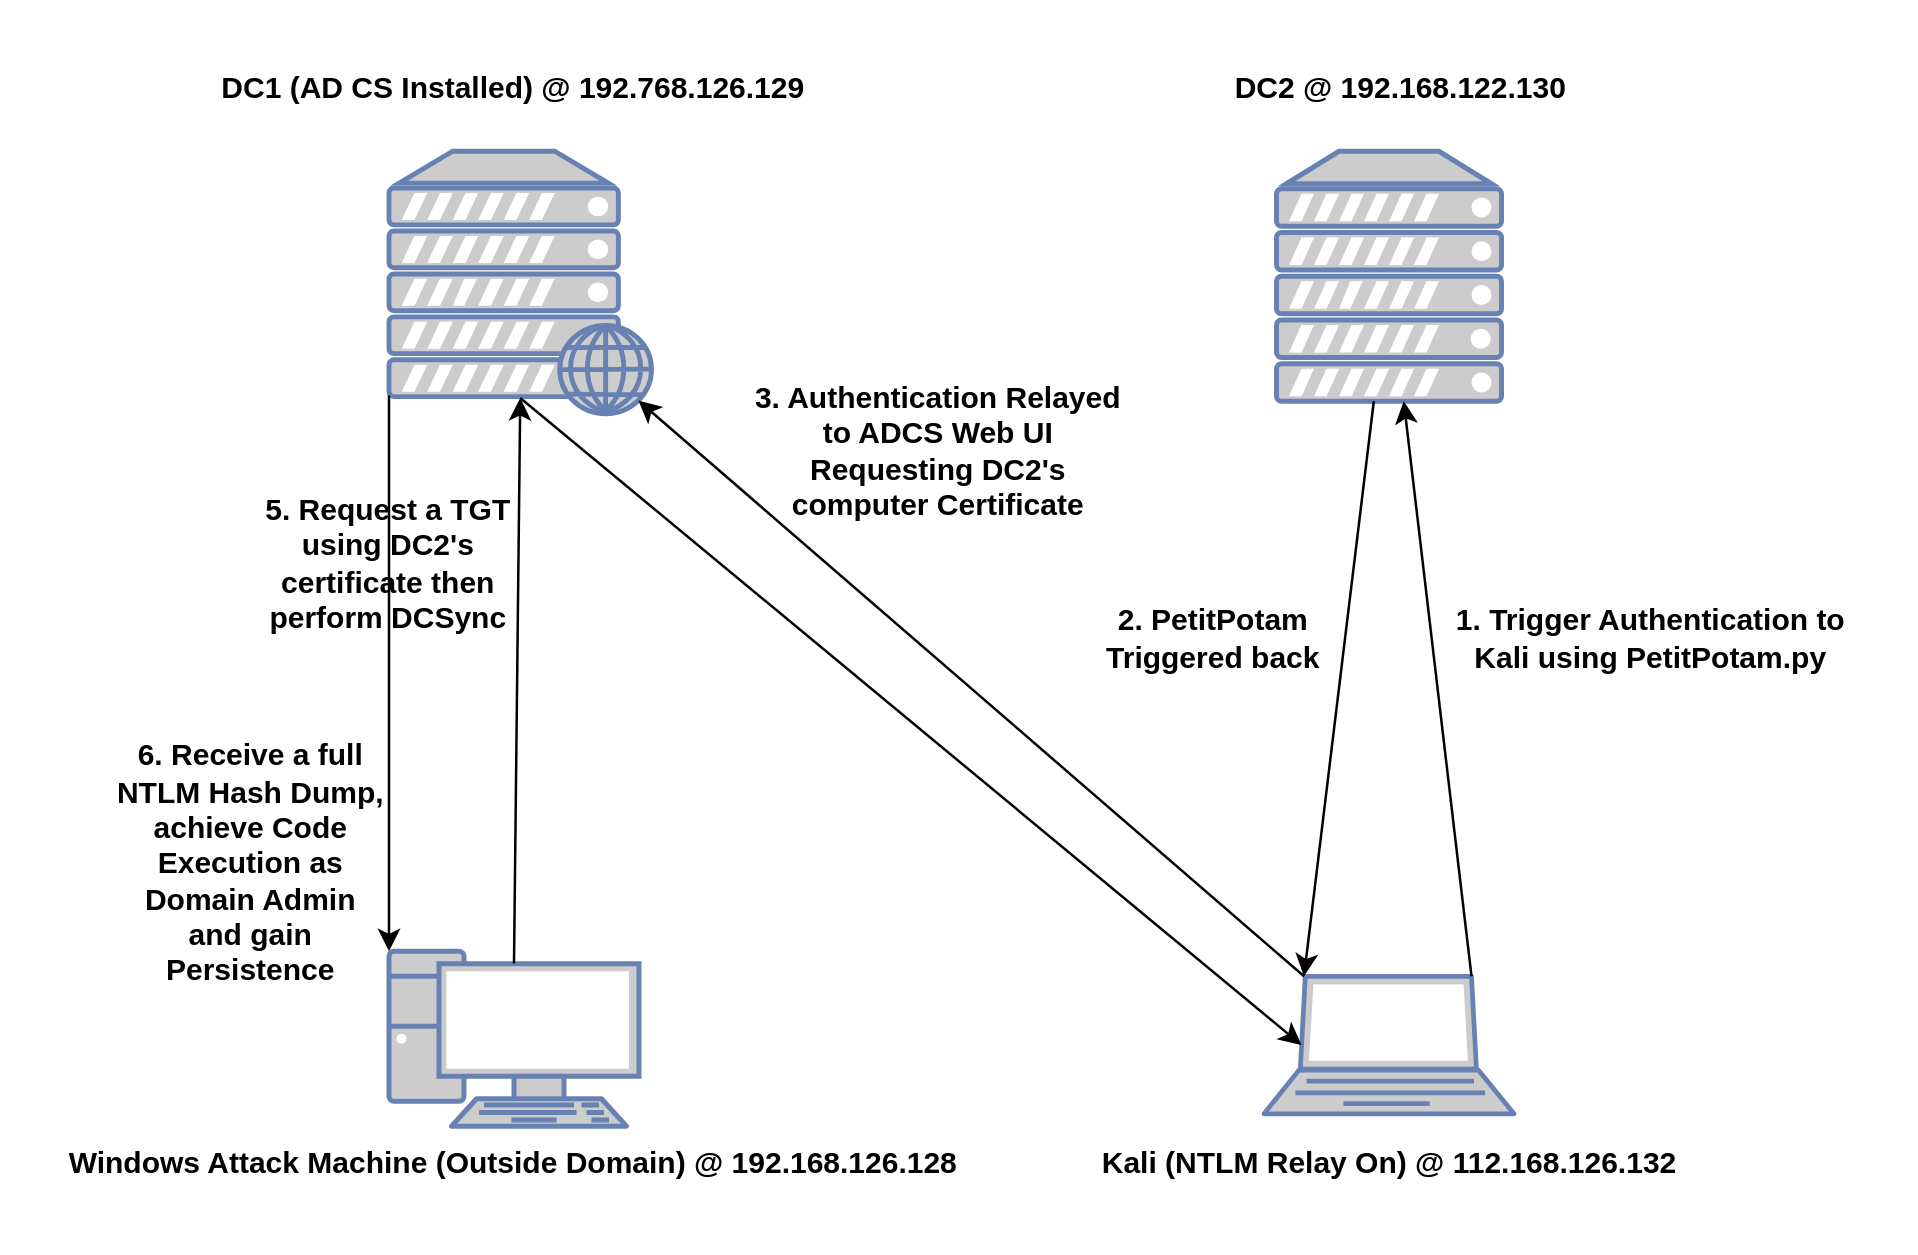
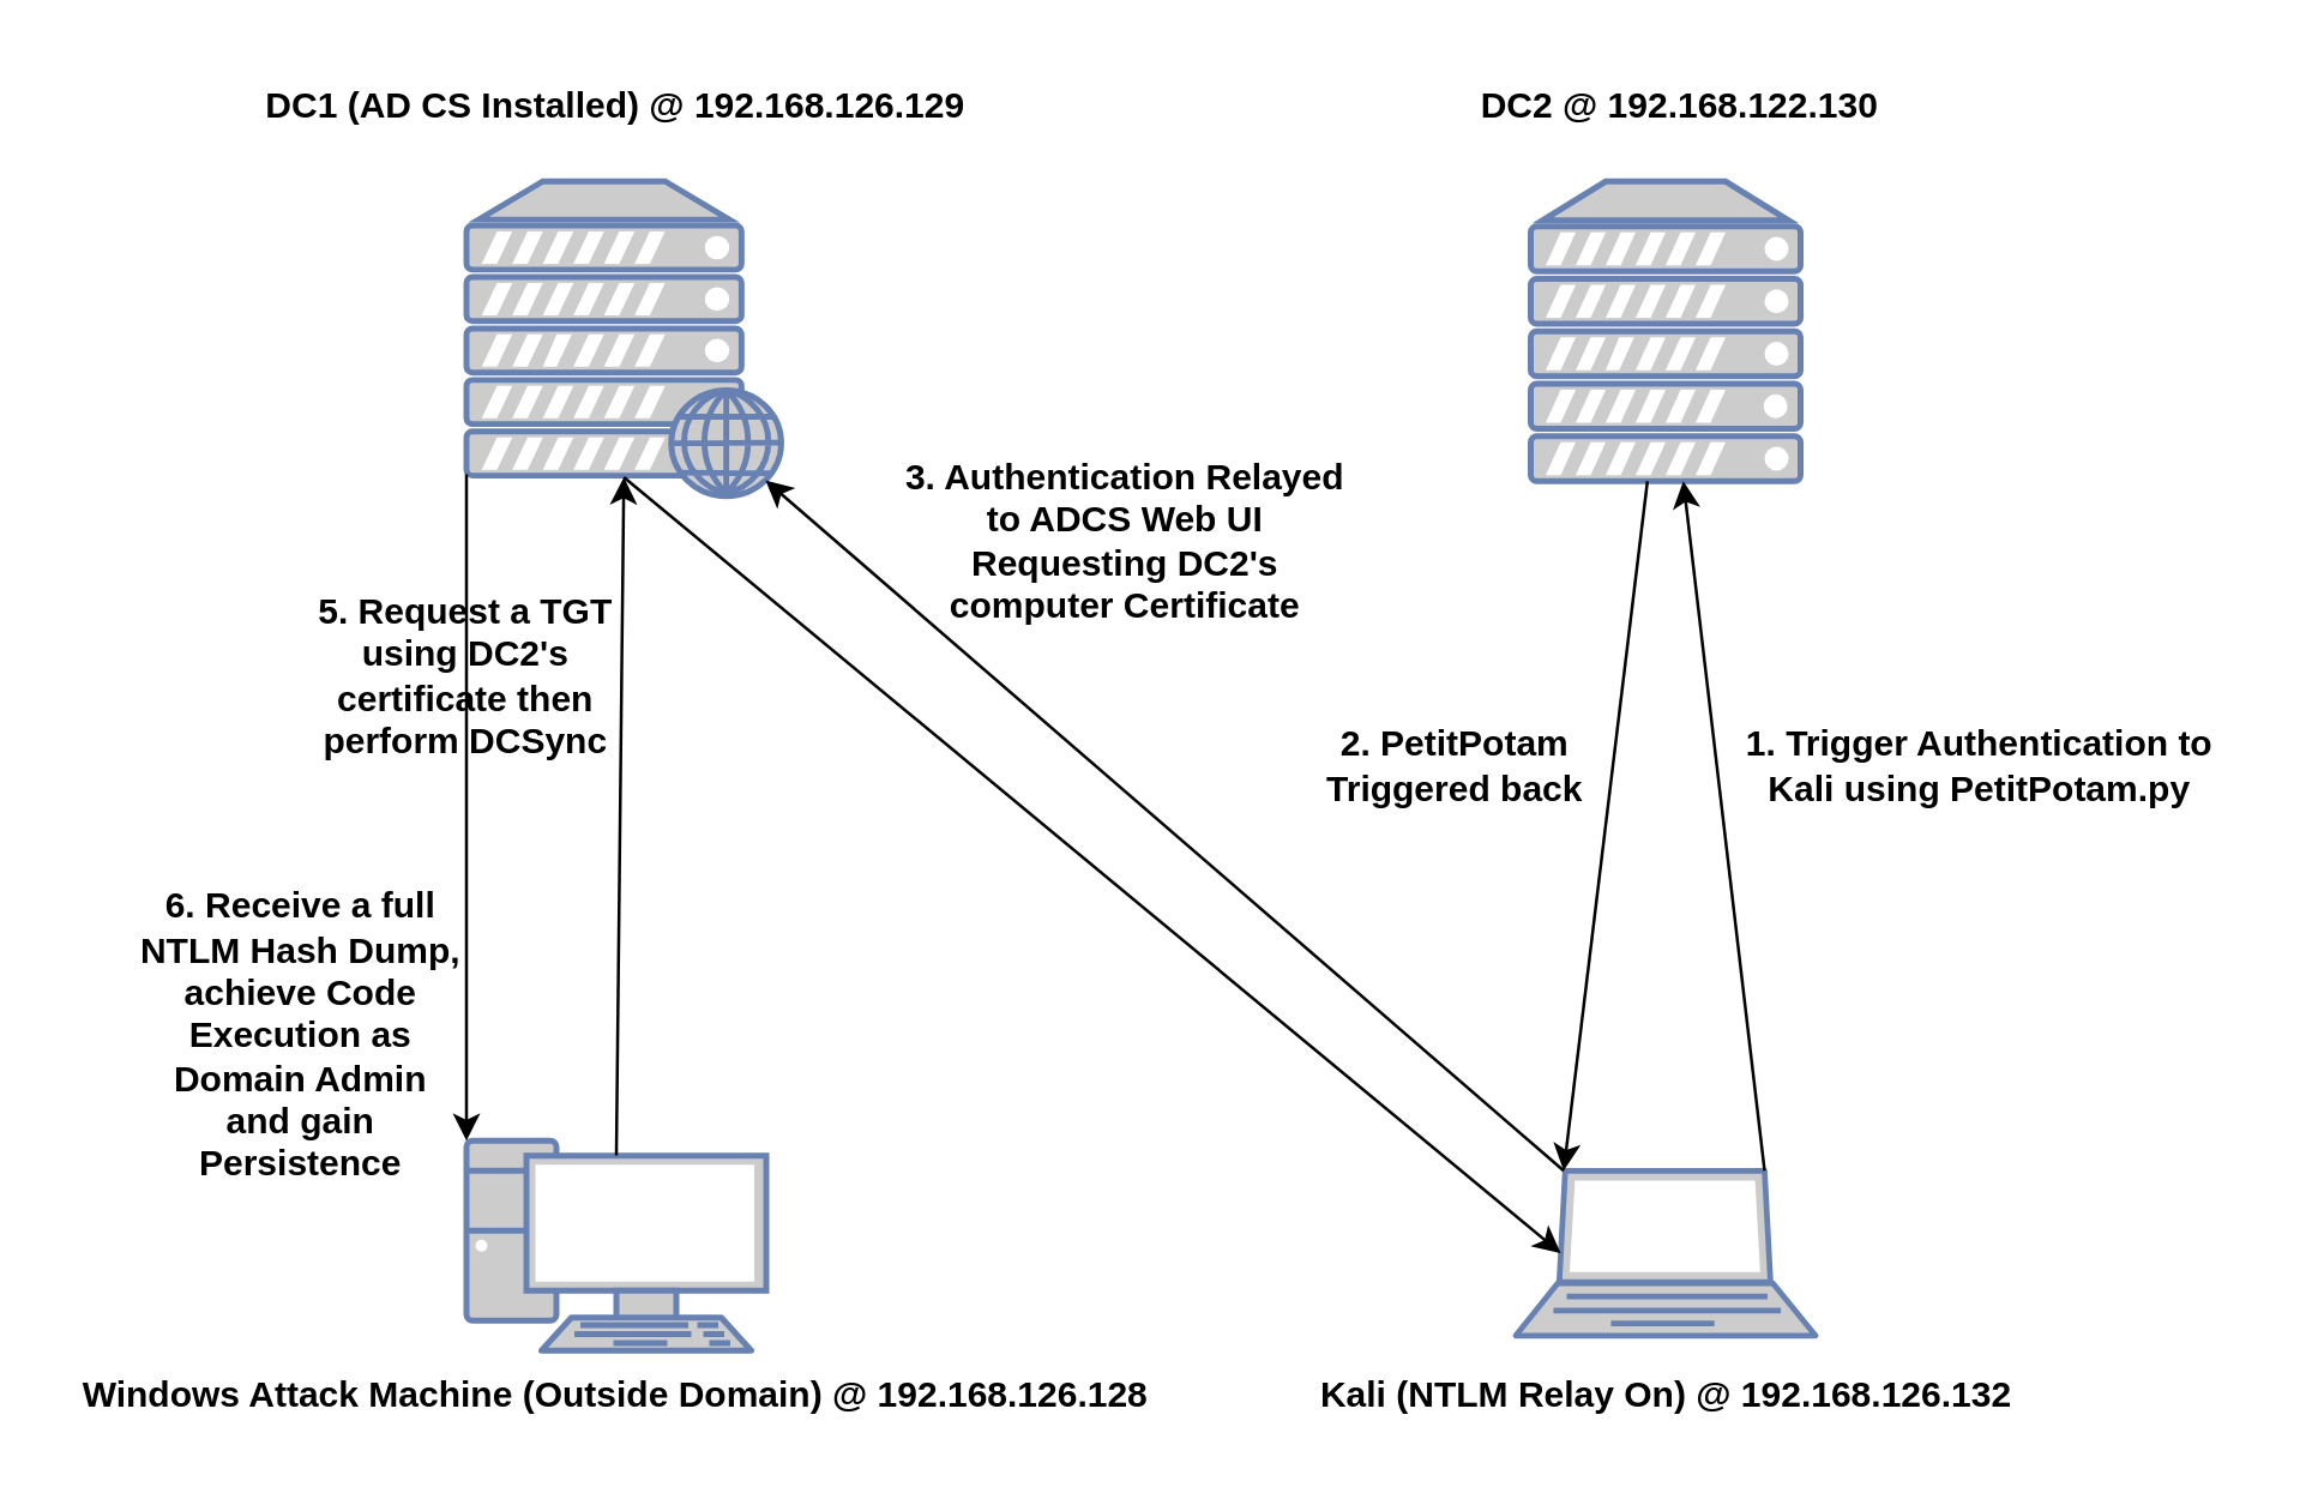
  <mxCell id="0" />
  <mxCell id="1" parent="0" />
  <mxCell id="2" value="" style="fontColor=#0066CC;verticalAlign=top;verticalLabelPosition=bottom;labelPosition=center;align=center;html=1;outlineConnect=0;fillColor=#CCCCCC;strokeColor=#6881B3;gradientColor=none;gradientDirection=north;strokeWidth=2;shape=mxgraph.networks.web_server;" vertex="1" parent="1"><mxGeometry x="155" y="60" width="105" height="105" as="geometry" /></mxCell>
  <mxCell id="3" value="" style="fontColor=#0066CC;verticalAlign=top;verticalLabelPosition=bottom;labelPosition=center;align=center;html=1;outlineConnect=0;fillColor=#CCCCCC;strokeColor=#6881B3;gradientColor=none;gradientDirection=north;strokeWidth=2;shape=mxgraph.networks.pc;" vertex="1" parent="1"><mxGeometry x="155" y="380" width="100" height="70" as="geometry" /></mxCell>
  <mxCell id="4" value="" style="fontColor=#0066CC;verticalAlign=top;verticalLabelPosition=bottom;labelPosition=center;align=center;html=1;outlineConnect=0;fillColor=#CCCCCC;strokeColor=#6881B3;gradientColor=none;gradientDirection=north;strokeWidth=2;shape=mxgraph.networks.server;" vertex="1" parent="1"><mxGeometry x="510" y="60" width="90" height="100" as="geometry" /></mxCell>
  <mxCell id="5" value="" style="fontColor=#0066CC;verticalAlign=top;verticalLabelPosition=bottom;labelPosition=center;align=center;html=1;outlineConnect=0;fillColor=#CCCCCC;strokeColor=#6881B3;gradientColor=none;gradientDirection=north;strokeWidth=2;shape=mxgraph.networks.laptop;" vertex="1" parent="1"><mxGeometry x="505" y="390" width="100" height="55" as="geometry" /></mxCell>
- <mxCell id="6" value="Kali (NTLM Relay On) @ 112.168.126.132" style="text;html=1;strokeColor=none;fillColor=none;align=center;verticalAlign=middle;whiteSpace=wrap;rounded=0;fontStyle=1" vertex="1" parent="1"><mxGeometry x="437.5" y="450" width="235" height="30" as="geometry" /></mxCell>
+ <mxCell id="6" value="Kali (NTLM Relay On) @ 192.168.126.132" style="text;html=1;strokeColor=none;fillColor=none;align=center;verticalAlign=middle;whiteSpace=wrap;rounded=0;fontStyle=1" vertex="1" parent="1"><mxGeometry x="437.5" y="450" width="235" height="30" as="geometry" /></mxCell>
  <mxCell id="7" value="&lt;b&gt;DC2 @ 192.168.122.130&lt;/b&gt;" style="text;html=1;strokeColor=none;fillColor=none;align=center;verticalAlign=middle;whiteSpace=wrap;rounded=0;" vertex="1" parent="1"><mxGeometry x="490" y="20" width="140" height="30" as="geometry" /></mxCell>
- <mxCell id="8" value="&lt;b&gt;DC1 (AD CS Installed) @ 192.768.126.129&lt;/b&gt;" style="text;html=1;strokeColor=none;fillColor=none;align=center;verticalAlign=middle;whiteSpace=wrap;rounded=0;" vertex="1" parent="1"><mxGeometry x="75" y="20" width="260" height="30" as="geometry" /></mxCell>
+ <mxCell id="8" value="&lt;b&gt;DC1 (AD CS Installed) @ 192.168.126.129&lt;/b&gt;" style="text;html=1;strokeColor=none;fillColor=none;align=center;verticalAlign=middle;whiteSpace=wrap;rounded=0;" vertex="1" parent="1"><mxGeometry x="75" y="20" width="260" height="30" as="geometry" /></mxCell>
  <mxCell id="9" value="&lt;b&gt;Windows Attack Machine (Outside Domain) @ 192.168.126.128&lt;/b&gt;" style="text;html=1;strokeColor=none;fillColor=none;align=center;verticalAlign=middle;whiteSpace=wrap;rounded=0;" vertex="1" parent="1"><mxGeometry x="20" y="450" width="370" height="30" as="geometry" /></mxCell>
  <mxCell id="10" value="1. Trigger Authentication to Kali using PetitPotam.py" style="text;html=1;strokeColor=none;fillColor=none;align=center;verticalAlign=middle;whiteSpace=wrap;rounded=0;fontStyle=1" vertex="1" parent="1"><mxGeometry x="575" y="240" width="170" height="30" as="geometry" /></mxCell>
  <mxCell id="11" value="" style="endArrow=classic;html=1;rounded=0;entryX=0.16;entryY=0;entryDx=0;entryDy=0;entryPerimeter=0;" edge="1" parent="1" source="4" target="5"><mxGeometry width="50" height="50" relative="1" as="geometry"><mxPoint x="385" y="400" as="sourcePoint" /><mxPoint x="435" y="350" as="targetPoint" /></mxGeometry></mxCell>
  <mxCell id="12" value="&lt;b&gt;2. PetitPotam Triggered back&lt;/b&gt;" style="text;html=1;strokeColor=none;fillColor=none;align=center;verticalAlign=middle;whiteSpace=wrap;rounded=0;" vertex="1" parent="1"><mxGeometry x="435" y="240" width="100" height="30" as="geometry" /></mxCell>
  <mxCell id="13" value="" style="endArrow=classic;html=1;rounded=0;exitX=0.83;exitY=0;exitDx=0;exitDy=0;exitPerimeter=0;" edge="1" parent="1" source="5" target="4"><mxGeometry width="50" height="50" relative="1" as="geometry"><mxPoint x="385" y="380" as="sourcePoint" /><mxPoint x="435" y="330" as="targetPoint" /></mxGeometry></mxCell>
  <mxCell id="14" value="" style="endArrow=classic;html=1;rounded=0;exitX=0.16;exitY=0;exitDx=0;exitDy=0;exitPerimeter=0;entryX=0.95;entryY=0.95;entryDx=0;entryDy=0;entryPerimeter=0;" edge="1" parent="1" source="5" target="2"><mxGeometry width="50" height="50" relative="1" as="geometry"><mxPoint x="385" y="380" as="sourcePoint" /><mxPoint x="435" y="330" as="targetPoint" /></mxGeometry></mxCell>
  <mxCell id="15" value="&lt;b&gt;3. Authentication Relayed to ADCS Web UI Requesting DC2's computer Certificate&lt;br&gt;&lt;/b&gt;" style="text;html=1;strokeColor=none;fillColor=none;align=center;verticalAlign=middle;whiteSpace=wrap;rounded=0;" vertex="1" parent="1"><mxGeometry x="295" y="165" width="160" height="30" as="geometry" /></mxCell>
  <mxCell id="16" value="" style="endArrow=classic;html=1;rounded=0;exitX=0.5;exitY=0.94;exitDx=0;exitDy=0;exitPerimeter=0;entryX=0.15;entryY=0.5;entryDx=0;entryDy=0;entryPerimeter=0;" edge="1" parent="1" source="2" target="5"><mxGeometry width="50" height="50" relative="1" as="geometry"><mxPoint x="385" y="350" as="sourcePoint" /><mxPoint x="435" y="300" as="targetPoint" /></mxGeometry></mxCell>
  <mxCell id="17" value="5. Request a TGT using DC2's certificate then perform DCSync" style="text;html=1;strokeColor=none;fillColor=none;align=center;verticalAlign=middle;whiteSpace=wrap;rounded=0;fontStyle=1" vertex="1" parent="1"><mxGeometry x="95" y="210" width="120" height="30" as="geometry" /></mxCell>
  <mxCell id="18" value="" style="endArrow=classic;html=1;rounded=0;exitX=0.5;exitY=0.07;exitDx=0;exitDy=0;exitPerimeter=0;entryX=0.5;entryY=0.94;entryDx=0;entryDy=0;entryPerimeter=0;" edge="1" parent="1" source="3" target="2"><mxGeometry width="50" height="50" relative="1" as="geometry"><mxPoint x="360" y="720" as="sourcePoint" /><mxPoint x="410" y="670" as="targetPoint" /></mxGeometry></mxCell>
  <mxCell id="19" value="" style="endArrow=classic;html=1;rounded=0;exitX=0;exitY=0.93;exitDx=0;exitDy=0;exitPerimeter=0;entryX=0;entryY=0;entryDx=0;entryDy=0;entryPerimeter=0;" edge="1" parent="1" source="2" target="3"><mxGeometry width="50" height="50" relative="1" as="geometry"><mxPoint x="375" y="610" as="sourcePoint" /><mxPoint x="425" y="560" as="targetPoint" /></mxGeometry></mxCell>
  <mxCell id="20" value="6. Receive a full NTLM Hash Dump, achieve Code Execution as Domain Admin and gain Persistence" style="text;html=1;strokeColor=none;fillColor=none;align=center;verticalAlign=middle;whiteSpace=wrap;rounded=0;fontStyle=1" vertex="1" parent="1"><mxGeometry x="45" y="330" width="110" height="30" as="geometry" /></mxCell>
